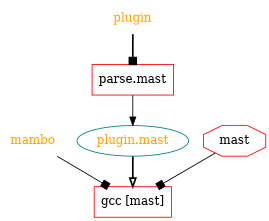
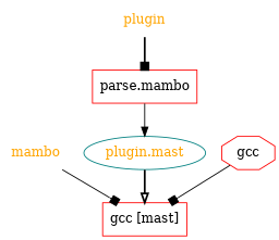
  strict digraph {
    node [color=red shape=plaintext]
    edge [arrowhead=box style=solid]
    mambo [color=teal fontcolor=orange]
    "gcc [mast]" [shape=box]
    plugin [fontcolor=orange]
-   "parse.mast" [shape=box]
+   "parse.mast" [shape=box label="parse.mambo"]
    "plugin.mast" [color=teal fontcolor=orange shape=""]
-   mast [shape=octagon]
+   mast [shape=octagon label=gcc]
    mambo -> "gcc [mast]"
    plugin -> "parse.mast" [style=bold]
    "parse.mast" -> "plugin.mast" [arrowhead=normal]
    "plugin.mast" -> "gcc [mast]" [arrowhead=onormal style=bold]
    mast -> "gcc [mast]"
  }
